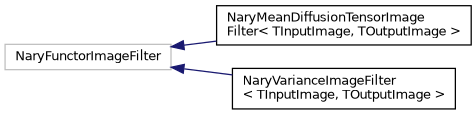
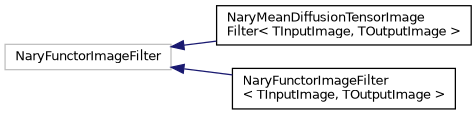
  digraph {
    rankdir=LR
    node [color=black fillcolor=white fontname=Helvetica fontsize=10 shape=record style=filled]
    edge [color=midnightblue dir=back fontname=Helvetica fontsize=10 labelfontname=Helvetica labelfontsize=10 style=solid]
    n1 [color=grey75 height=0.2 label=NaryFunctorImageFilter width=0.4]
    n2 [height=0.2 label="NaryMeanDiffusionTensorImage\lFilter\< TInputImage, TOutputImage \>" width=0.4]
-   n3 [height=0.2 label="NaryVarianceImageFilter\l\< TInputImage, TOutputImage \>" width=0.4]
+   n3 [height=0.2 label="NaryFunctorImageFilter\l\< TInputImage, TOutputImage \>" width=0.4]
    n1 -> n2
    n1 -> n3
  }
